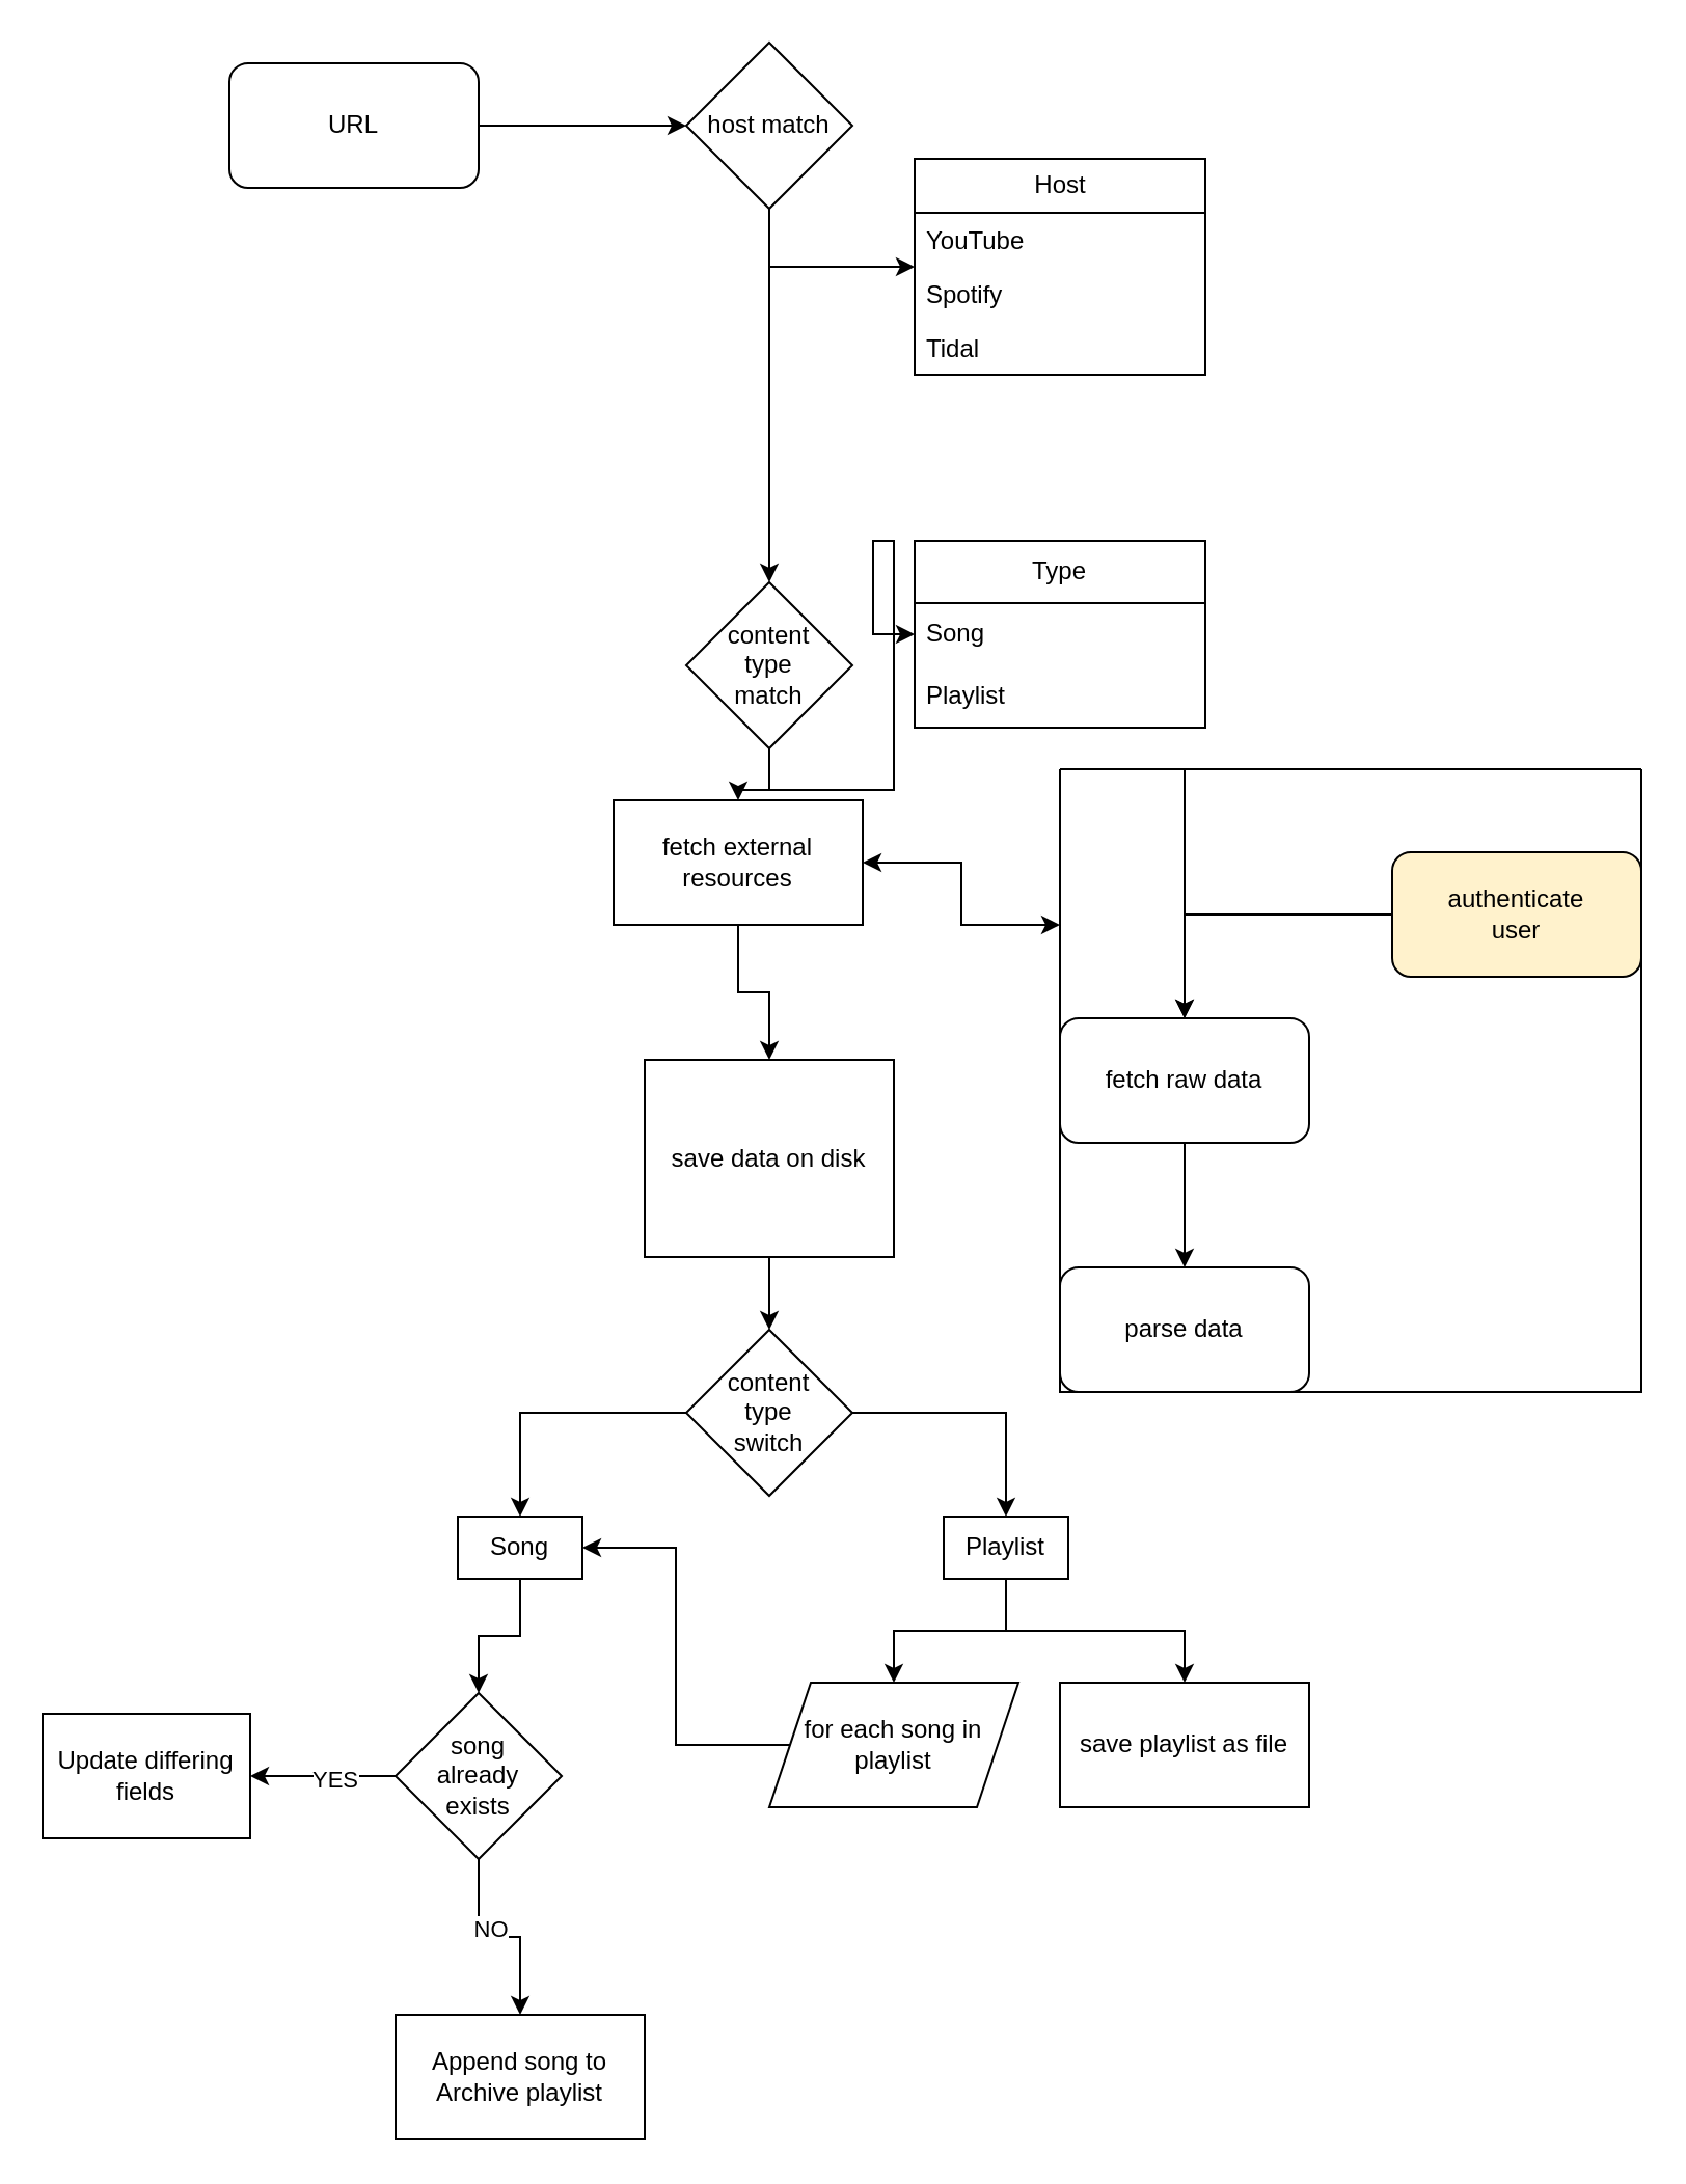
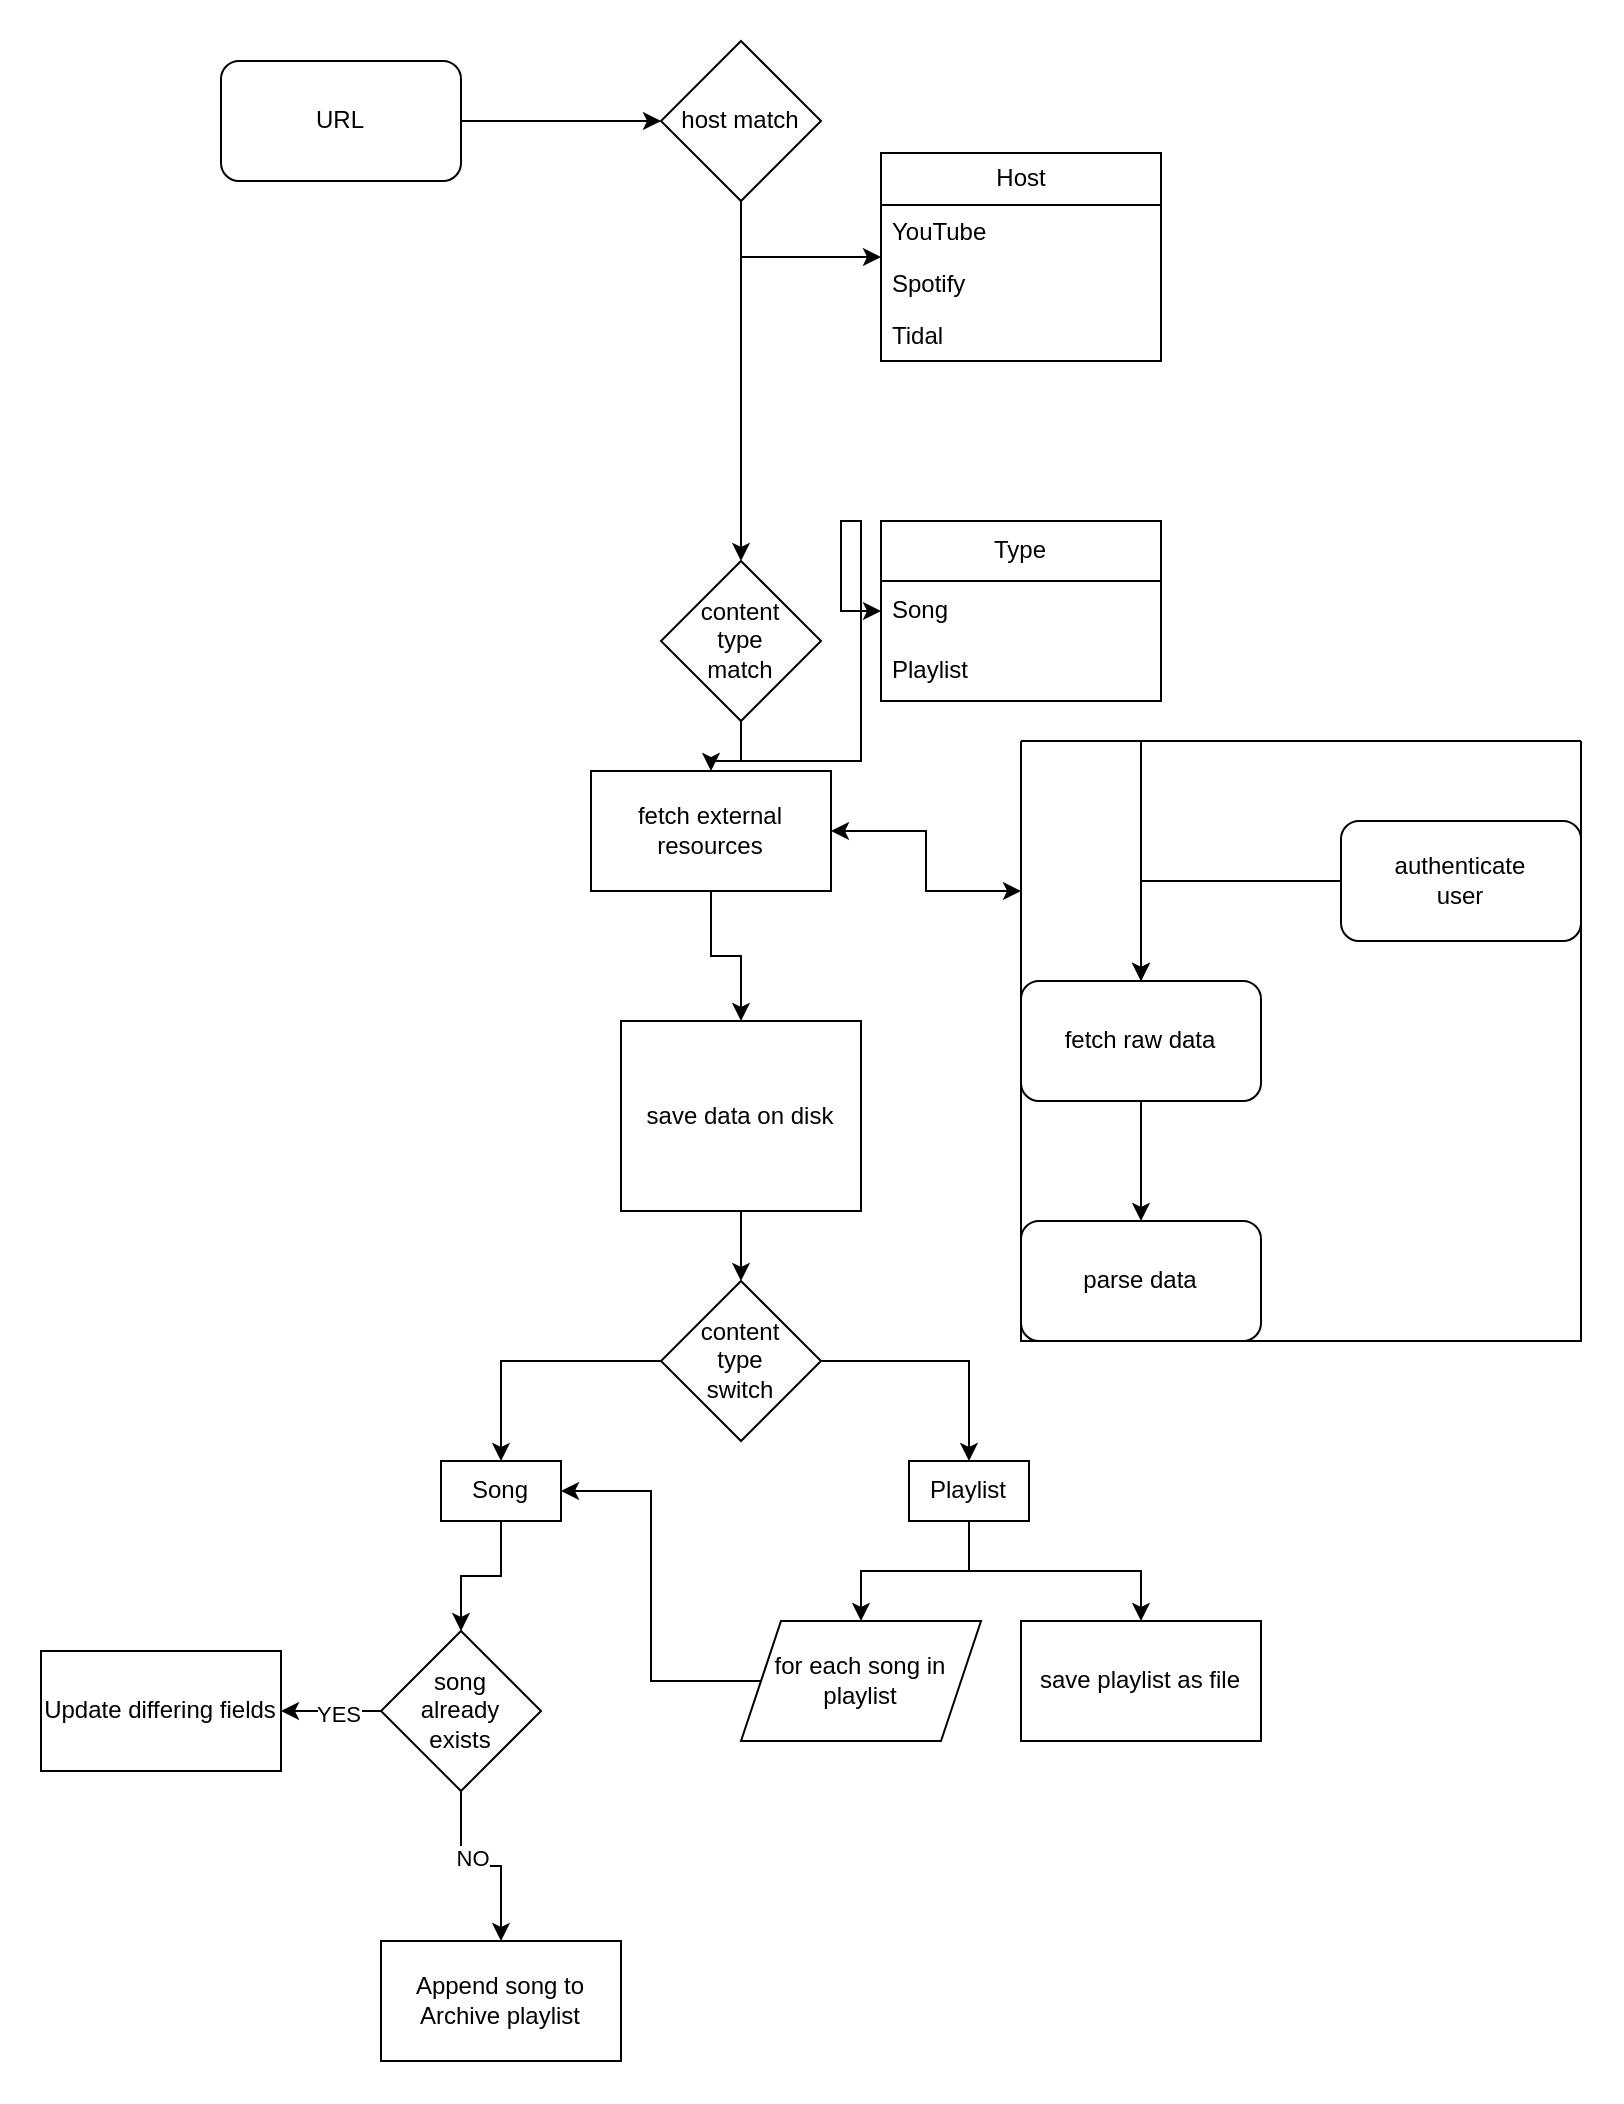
  <mxCell id="0" />
  <mxCell id="1" parent="0" />
  <mxCell id="2" value="" style="edgeStyle=orthogonalEdgeStyle;rounded=0;orthogonalLoop=1;jettySize=auto;html=1;" edge="1" parent="1" source="3" target="6"><mxGeometry relative="1" as="geometry" /></mxCell>
  <mxCell id="3" value="URL" style="rounded=1;whiteSpace=wrap;html=1;" vertex="1" parent="1"><mxGeometry x="110" y="30" width="120" height="60" as="geometry" /></mxCell>
  <mxCell id="4" value="" style="edgeStyle=orthogonalEdgeStyle;rounded=0;orthogonalLoop=1;jettySize=auto;html=1;" edge="1" parent="1" source="6" target="13"><mxGeometry relative="1" as="geometry" /></mxCell>
  <mxCell id="5" style="edgeStyle=orthogonalEdgeStyle;rounded=0;orthogonalLoop=1;jettySize=auto;html=1;exitX=0.5;exitY=1;exitDx=0;exitDy=0;" edge="1" parent="1" source="6" target="7"><mxGeometry relative="1" as="geometry" /></mxCell>
  <mxCell id="6" value="host match" style="rhombus;whiteSpace=wrap;html=1;rounded=0;" vertex="1" parent="1"><mxGeometry x="330" y="20" width="80" height="80" as="geometry" /></mxCell>
  <mxCell id="7" value="Host" style="swimlane;fontStyle=0;childLayout=stackLayout;horizontal=1;startSize=26;fillColor=none;horizontalStack=0;resizeParent=1;resizeParentMax=0;resizeLast=0;collapsible=1;marginBottom=0;html=1;" vertex="1" parent="1"><mxGeometry x="440" y="76" width="140" height="104" as="geometry" /></mxCell>
  <mxCell id="8" value="YouTube" style="text;strokeColor=none;fillColor=none;align=left;verticalAlign=top;spacingLeft=4;spacingRight=4;overflow=hidden;rotatable=0;points=[[0,0.5],[1,0.5]];portConstraint=eastwest;whiteSpace=wrap;html=1;" vertex="1" parent="7"><mxGeometry y="26" width="140" height="26" as="geometry" /></mxCell>
  <mxCell id="9" value="Spotify" style="text;strokeColor=none;fillColor=none;align=left;verticalAlign=top;spacingLeft=4;spacingRight=4;overflow=hidden;rotatable=0;points=[[0,0.5],[1,0.5]];portConstraint=eastwest;whiteSpace=wrap;html=1;" vertex="1" parent="7"><mxGeometry y="52" width="140" height="26" as="geometry" /></mxCell>
  <mxCell id="10" value="Tidal" style="text;strokeColor=none;fillColor=none;align=left;verticalAlign=top;spacingLeft=4;spacingRight=4;overflow=hidden;rotatable=0;points=[[0,0.5],[1,0.5]];portConstraint=eastwest;whiteSpace=wrap;html=1;" vertex="1" parent="7"><mxGeometry y="78" width="140" height="26" as="geometry" /></mxCell>
  <mxCell id="11" value="" style="edgeStyle=orthogonalEdgeStyle;rounded=0;orthogonalLoop=1;jettySize=auto;html=1;" edge="1" parent="1" source="13" target="26"><mxGeometry relative="1" as="geometry" /></mxCell>
  <mxCell id="12" style="edgeStyle=orthogonalEdgeStyle;rounded=0;orthogonalLoop=1;jettySize=auto;html=1;exitX=0.5;exitY=1;exitDx=0;exitDy=0;" edge="1" parent="1" source="13" target="14"><mxGeometry relative="1" as="geometry" /></mxCell>
  <mxCell id="13" value="content&lt;br&gt;type&lt;br&gt;match" style="rhombus;whiteSpace=wrap;html=1;rounded=0;" vertex="1" parent="1"><mxGeometry x="330" y="280" width="80" height="80" as="geometry" /></mxCell>
  <mxCell id="14" value="Type" style="swimlane;fontStyle=0;childLayout=stackLayout;horizontal=1;startSize=30;horizontalStack=0;resizeParent=1;resizeParentMax=0;resizeLast=0;collapsible=1;marginBottom=0;whiteSpace=wrap;html=1;" vertex="1" parent="1"><mxGeometry x="440" y="260" width="140" height="90" as="geometry" /></mxCell>
  <mxCell id="15" value="Song" style="text;strokeColor=none;fillColor=none;align=left;verticalAlign=middle;spacingLeft=4;spacingRight=4;overflow=hidden;points=[[0,0.5],[1,0.5]];portConstraint=eastwest;rotatable=0;whiteSpace=wrap;html=1;" vertex="1" parent="14"><mxGeometry y="30" width="140" height="30" as="geometry" /></mxCell>
  <mxCell id="16" value="Playlist" style="text;strokeColor=none;fillColor=none;align=left;verticalAlign=middle;spacingLeft=4;spacingRight=4;overflow=hidden;points=[[0,0.5],[1,0.5]];portConstraint=eastwest;rotatable=0;whiteSpace=wrap;html=1;" vertex="1" parent="14"><mxGeometry y="60" width="140" height="30" as="geometry" /></mxCell>
  <mxCell id="17" style="edgeStyle=orthogonalEdgeStyle;rounded=0;orthogonalLoop=1;jettySize=auto;html=1;exitX=0;exitY=0.25;exitDx=0;exitDy=0;entryX=1;entryY=0.5;entryDx=0;entryDy=0;startArrow=classic;startFill=1;" edge="1" parent="1" source="18" target="26"><mxGeometry relative="1" as="geometry" /></mxCell>
  <mxCell id="18" value="" style="swimlane;startSize=0;" vertex="1" parent="1"><mxGeometry x="510" y="370" width="280" height="300" as="geometry"><mxRectangle x="440" y="480" width="40" height="40" as="alternateBounds" /></mxGeometry></mxCell>
  <mxCell id="19" value="" style="edgeStyle=orthogonalEdgeStyle;rounded=0;orthogonalLoop=1;jettySize=auto;html=1;" edge="1" parent="18" source="20" target="24"><mxGeometry relative="1" as="geometry" /></mxCell>
  <mxCell id="20" value="fetch raw data" style="rounded=1;whiteSpace=wrap;html=1;" vertex="1" parent="18"><mxGeometry y="120" width="120" height="60" as="geometry" /></mxCell>
  <mxCell id="21" value="" style="edgeStyle=orthogonalEdgeStyle;rounded=0;orthogonalLoop=1;jettySize=auto;html=1;" edge="1" parent="18" source="22" target="20"><mxGeometry relative="1" as="geometry" /></mxCell>
- <mxCell id="22" value="authenticate&lt;br&gt;user" style="rounded=1;whiteSpace=wrap;html=1;fillColor=#fff2cc;" vertex="1" parent="18"><mxGeometry x="160" y="40" width="120" height="60" as="geometry" /></mxCell>
+ <mxCell id="22" value="authenticate&lt;br&gt;user" style="rounded=1;whiteSpace=wrap;html=1;" vertex="1" parent="18"><mxGeometry x="160" y="40" width="120" height="60" as="geometry" /></mxCell>
  <mxCell id="23" style="edgeStyle=orthogonalEdgeStyle;rounded=0;orthogonalLoop=1;jettySize=auto;html=1;entryX=0.5;entryY=0;entryDx=0;entryDy=0;exitX=0.5;exitY=0;exitDx=0;exitDy=0;" edge="1" parent="18" target="20"><mxGeometry relative="1" as="geometry"><mxPoint x="140" as="sourcePoint" /><Array as="points"><mxPoint x="60" /></Array></mxGeometry></mxCell>
  <mxCell id="24" value="parse data" style="rounded=1;whiteSpace=wrap;html=1;" vertex="1" parent="18"><mxGeometry y="240" width="120" height="60" as="geometry" /></mxCell>
  <mxCell id="25" value="" style="edgeStyle=orthogonalEdgeStyle;rounded=0;orthogonalLoop=1;jettySize=auto;html=1;" edge="1" parent="1" source="26" target="28"><mxGeometry relative="1" as="geometry" /></mxCell>
  <mxCell id="26" value="fetch external&lt;br&gt;resources" style="rounded=0;whiteSpace=wrap;html=1;" vertex="1" parent="1"><mxGeometry x="295" y="385" width="120" height="60" as="geometry" /></mxCell>
  <mxCell id="27" value="" style="edgeStyle=orthogonalEdgeStyle;rounded=0;orthogonalLoop=1;jettySize=auto;html=1;" edge="1" parent="1" source="28" target="31"><mxGeometry relative="1" as="geometry" /></mxCell>
  <mxCell id="28" value="save data on disk" style="whiteSpace=wrap;html=1;rounded=0;" vertex="1" parent="1"><mxGeometry x="310" y="510" width="120" height="95" as="geometry" /></mxCell>
  <mxCell id="29" value="" style="edgeStyle=orthogonalEdgeStyle;rounded=0;orthogonalLoop=1;jettySize=auto;html=1;" edge="1" parent="1" source="31" target="33"><mxGeometry relative="1" as="geometry" /></mxCell>
  <mxCell id="30" value="" style="edgeStyle=orthogonalEdgeStyle;rounded=0;orthogonalLoop=1;jettySize=auto;html=1;" edge="1" parent="1" source="31" target="36"><mxGeometry relative="1" as="geometry" /></mxCell>
  <mxCell id="31" value="content&lt;br&gt;type&lt;br&gt;switch" style="rhombus;whiteSpace=wrap;html=1;rounded=0;" vertex="1" parent="1"><mxGeometry x="330" y="640" width="80" height="80" as="geometry" /></mxCell>
  <mxCell id="32" value="" style="edgeStyle=orthogonalEdgeStyle;rounded=0;orthogonalLoop=1;jettySize=auto;html=1;" edge="1" parent="1" source="33" target="44"><mxGeometry relative="1" as="geometry" /></mxCell>
  <mxCell id="33" value="Song" style="rounded=0;whiteSpace=wrap;html=1;" vertex="1" parent="1"><mxGeometry x="220" y="730" width="60" height="30" as="geometry" /></mxCell>
  <mxCell id="34" value="" style="edgeStyle=orthogonalEdgeStyle;rounded=0;orthogonalLoop=1;jettySize=auto;html=1;" edge="1" parent="1" source="36" target="38"><mxGeometry relative="1" as="geometry" /></mxCell>
  <mxCell id="35" style="edgeStyle=orthogonalEdgeStyle;rounded=0;orthogonalLoop=1;jettySize=auto;html=1;exitX=0.5;exitY=1;exitDx=0;exitDy=0;entryX=0.5;entryY=0;entryDx=0;entryDy=0;" edge="1" parent="1" source="36" target="39"><mxGeometry relative="1" as="geometry" /></mxCell>
  <mxCell id="36" value="Playlist" style="rounded=0;whiteSpace=wrap;html=1;" vertex="1" parent="1"><mxGeometry x="454" y="730" width="60" height="30" as="geometry" /></mxCell>
  <mxCell id="37" style="edgeStyle=orthogonalEdgeStyle;rounded=0;orthogonalLoop=1;jettySize=auto;html=1;exitX=0;exitY=0.5;exitDx=0;exitDy=0;entryX=1;entryY=0.5;entryDx=0;entryDy=0;" edge="1" parent="1" source="38" target="33"><mxGeometry relative="1" as="geometry" /></mxCell>
  <mxCell id="38" value="for each song in playlist" style="shape=parallelogram;perimeter=parallelogramPerimeter;whiteSpace=wrap;html=1;fixedSize=1;" vertex="1" parent="1"><mxGeometry x="370" y="810" width="120" height="60" as="geometry" /></mxCell>
  <mxCell id="39" value="save playlist as file" style="rounded=0;whiteSpace=wrap;html=1;" vertex="1" parent="1"><mxGeometry x="510" y="810" width="120" height="60" as="geometry" /></mxCell>
  <mxCell id="40" value="" style="edgeStyle=orthogonalEdgeStyle;rounded=0;orthogonalLoop=1;jettySize=auto;html=1;" edge="1" parent="1" source="44" target="45"><mxGeometry relative="1" as="geometry" /></mxCell>
  <mxCell id="41" value="YES" style="edgeLabel;html=1;align=center;verticalAlign=middle;resizable=0;points=[];" vertex="1" connectable="0" parent="40"><mxGeometry x="-0.14" y="1" relative="1" as="geometry"><mxPoint as="offset" /></mxGeometry></mxCell>
  <mxCell id="42" value="" style="edgeStyle=orthogonalEdgeStyle;rounded=0;orthogonalLoop=1;jettySize=auto;html=1;" edge="1" parent="1" source="44" target="46"><mxGeometry relative="1" as="geometry" /></mxCell>
  <mxCell id="43" value="NO" style="edgeLabel;html=1;align=center;verticalAlign=middle;resizable=0;points=[];" vertex="1" connectable="0" parent="42"><mxGeometry x="-0.093" y="4" relative="1" as="geometry"><mxPoint as="offset" /></mxGeometry></mxCell>
  <mxCell id="44" value="song&lt;br&gt;already&lt;br&gt;exists" style="rhombus;whiteSpace=wrap;html=1;rounded=0;" vertex="1" parent="1"><mxGeometry x="190" y="815" width="80" height="80" as="geometry" /></mxCell>
- <mxCell id="45" value="Update differing fields" style="rounded=0;whiteSpace=wrap;html=1;" vertex="1" parent="1"><mxGeometry x="20" y="825" width="100" height="60" as="geometry" /></mxCell>
+ <mxCell id="45" value="Update differing fields" style="rounded=0;whiteSpace=wrap;html=1;" vertex="1" parent="1"><mxGeometry x="20" y="825" width="120" height="60" as="geometry" /></mxCell>
  <mxCell id="46" value="Append song to Archive playlist" style="whiteSpace=wrap;html=1;rounded=0;" vertex="1" parent="1"><mxGeometry x="190" y="970" width="120" height="60" as="geometry" /></mxCell>
